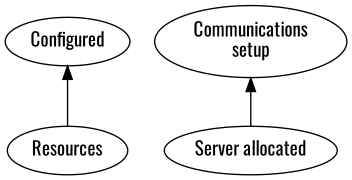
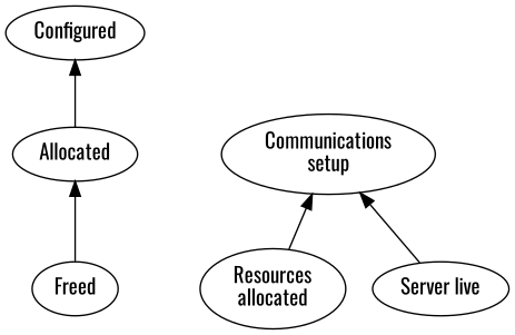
  digraph {
    fontname=Oswald
    rankdir=BT
    node [fontname=Oswald]
    edge [fontname=Oswald]
-   Allocated [label=Resources]
+   Freed
+   Allocated
    Configured
+   "Resources\nallocated"
    "Communications\nsetup"
-   "Server live" [label="Server allocated"]
+   "Server live"
+   Freed -> Allocated
    Allocated -> Configured
+   "Resources\nallocated" -> "Communications\nsetup"
    "Server live" -> "Communications\nsetup"
  }
